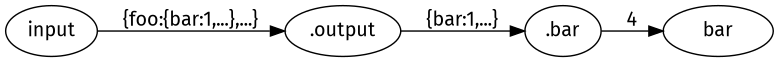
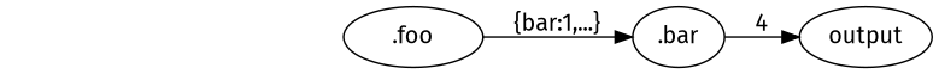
  digraph {
    fontname="Fira Sans"
    rankdir=LR
    node [fontname="Fira Sans"]
    edge [fontname="Fira Sans"]
-   input
-   ".foo" [label=".output"]
+   ".foo"
    ".bar"
-   output [label=bar]
-   input -> ".foo" [label="{foo:{bar:1,...},...}"]
+   output
    ".foo" -> ".bar" [label="{bar:1,...}"]
    ".bar" -> output [label=4]
  }
